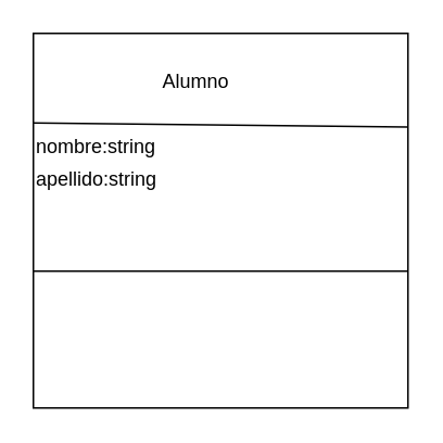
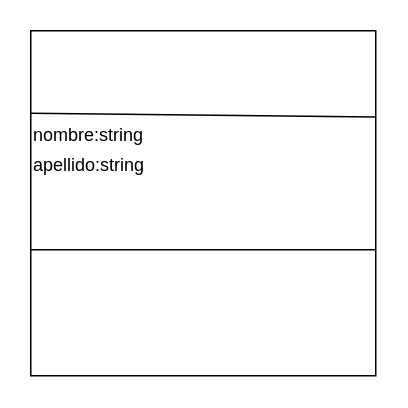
  <mxCell id="0" />
  <mxCell id="1" parent="0" />
  <mxCell id="2" value="" style="whiteSpace=wrap;html=1;aspect=fixed;" vertex="1" parent="1"><mxGeometry x="20" y="20" width="230" height="230" as="geometry" /></mxCell>
  <mxCell id="3" value="" style="endArrow=none;html=1;entryX=1;entryY=0.25;entryDx=0;entryDy=0;" edge="1" parent="1" target="2"><mxGeometry width="50" height="50" relative="1" as="geometry"><mxPoint x="20" y="75" as="sourcePoint" /><mxPoint x="70" y="260" as="targetPoint" /><Array as="points" /></mxGeometry></mxCell>
- <mxCell id="4" value="Alumno" style="text;html=1;strokeColor=none;fillColor=none;align=center;verticalAlign=middle;whiteSpace=wrap;rounded=0;" vertex="1" parent="1"><mxGeometry x="80" y="30" width="80" height="40" as="geometry" /></mxCell>
  <mxCell id="5" value="nombre:string" style="text;html=1;strokeColor=none;fillColor=none;align=left;verticalAlign=middle;whiteSpace=wrap;rounded=0;" vertex="1" parent="1"><mxGeometry x="20" y="80" width="130" height="20" as="geometry" /></mxCell>
  <mxCell id="6" value="apellido:string" style="text;html=1;strokeColor=none;fillColor=none;align=left;verticalAlign=middle;whiteSpace=wrap;rounded=0;" vertex="1" parent="1"><mxGeometry x="20" y="100" width="130" height="20" as="geometry" /></mxCell>
  <mxCell id="7" value="" style="endArrow=none;html=1;exitX=0;exitY=0.75;exitDx=0;exitDy=0;" edge="1" parent="1"><mxGeometry width="50" height="50" relative="1" as="geometry"><mxPoint x="20" y="166" as="sourcePoint" /><mxPoint x="250" y="166" as="targetPoint" /></mxGeometry></mxCell>
